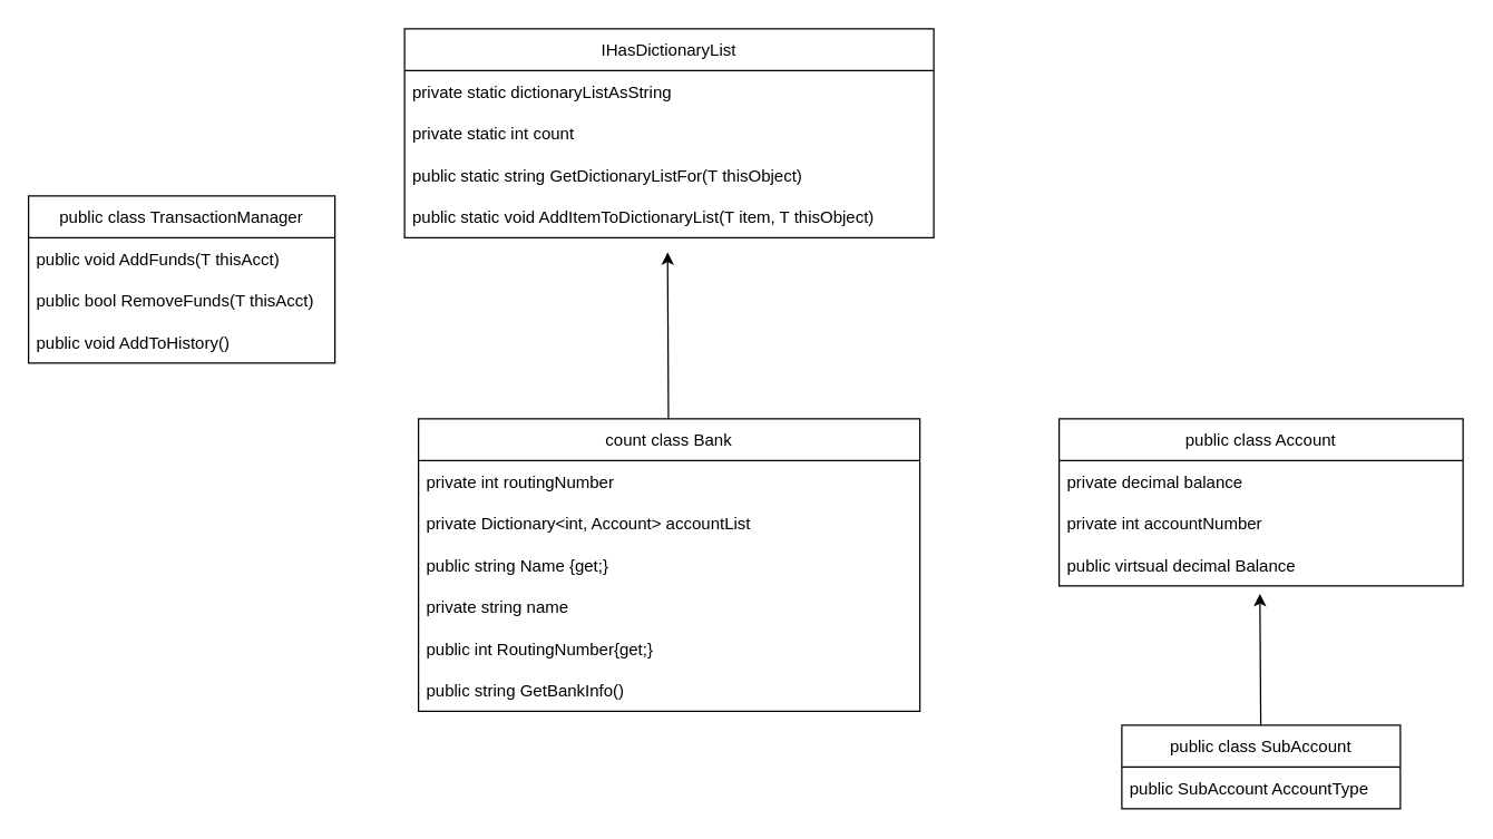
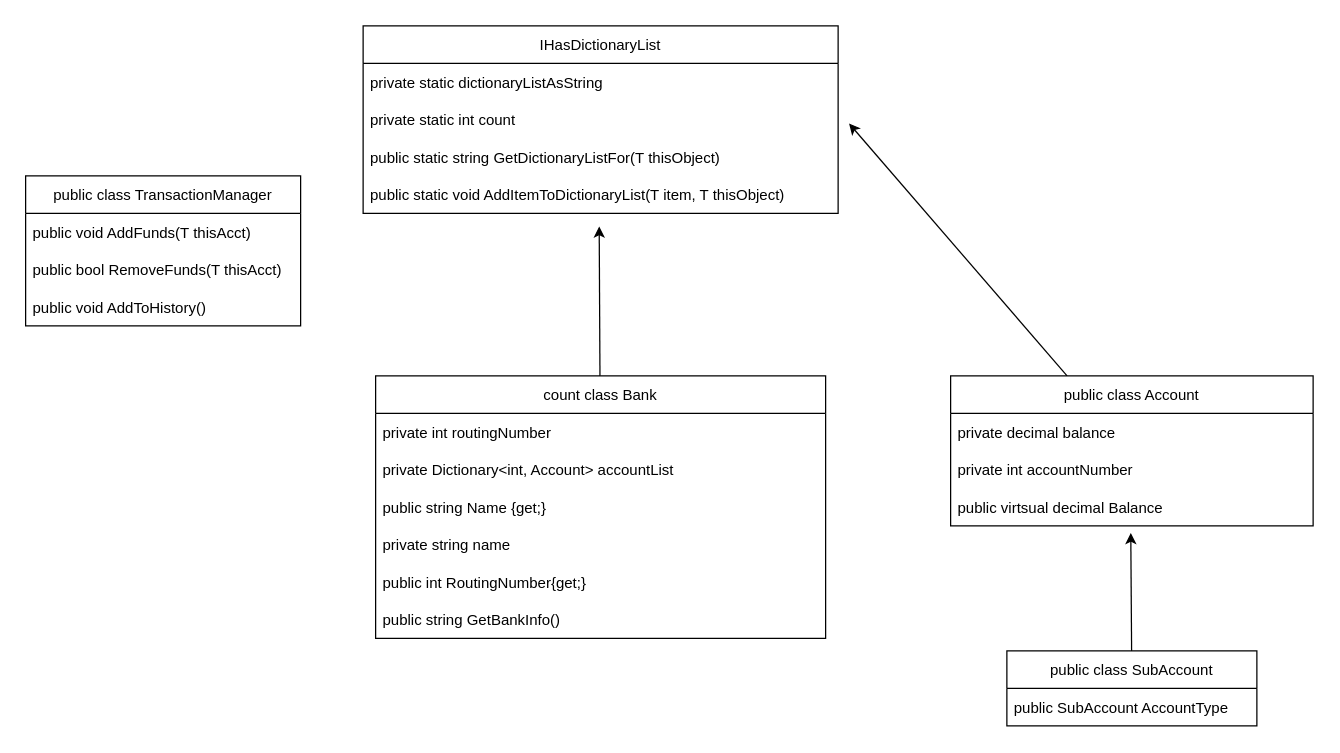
  <mxCell id="0" />
  <mxCell id="1" parent="0" />
  <mxCell id="2" style="edgeStyle=none;html=1;entryX=0.497;entryY=1.347;entryDx=0;entryDy=0;entryPerimeter=0;" edge="1" parent="1" source="3" target="14"><mxGeometry relative="1" as="geometry" /></mxCell>
  <mxCell id="3" value="count class Bank" style="swimlane;fontStyle=0;childLayout=stackLayout;horizontal=1;startSize=30;horizontalStack=0;resizeParent=1;resizeParentMax=0;resizeLast=0;collapsible=1;marginBottom=0;" vertex="1" parent="1"><mxGeometry x="300" y="300" width="360" height="210" as="geometry" /></mxCell>
  <mxCell id="4" value="private int routingNumber    " style="text;strokeColor=none;fillColor=none;align=left;verticalAlign=middle;spacingLeft=4;spacingRight=4;overflow=hidden;points=[[0,0.5],[1,0.5]];portConstraint=eastwest;rotatable=0;" vertex="1" parent="3"><mxGeometry y="30" width="360" height="30" as="geometry" /></mxCell>
  <mxCell id="5" value="private Dictionary&lt;int, Account&gt; accountList" style="text;align=left;verticalAlign=middle;spacingLeft=4;spacingRight=4;overflow=hidden;points=[[0,0.5],[1,0.5]];portConstraint=eastwest;rotatable=0;" vertex="1" parent="3"><mxGeometry y="60" width="360" height="30" as="geometry" /></mxCell>
  <mxCell id="6" value="public string Name {get;}" style="text;strokeColor=none;fillColor=none;align=left;verticalAlign=middle;spacingLeft=4;spacingRight=4;overflow=hidden;points=[[0,0.5],[1,0.5]];portConstraint=eastwest;rotatable=0;" vertex="1" parent="3"><mxGeometry y="90" width="360" height="30" as="geometry" /></mxCell>
  <mxCell id="7" value="private string name" style="text;strokeColor=none;fillColor=none;align=left;verticalAlign=middle;spacingLeft=4;spacingRight=4;overflow=hidden;points=[[0,0.5],[1,0.5]];portConstraint=eastwest;rotatable=0;" vertex="1" parent="3"><mxGeometry y="120" width="360" height="30" as="geometry" /></mxCell>
  <mxCell id="8" value="public int RoutingNumber{get;}" style="text;strokeColor=none;fillColor=none;align=left;verticalAlign=middle;spacingLeft=4;spacingRight=4;overflow=hidden;points=[[0,0.5],[1,0.5]];portConstraint=eastwest;rotatable=0;" vertex="1" parent="3"><mxGeometry y="150" width="360" height="30" as="geometry" /></mxCell>
  <mxCell id="9" value="public string GetBankInfo()" style="text;strokeColor=none;fillColor=none;align=left;verticalAlign=middle;spacingLeft=4;spacingRight=4;overflow=hidden;points=[[0,0.5],[1,0.5]];portConstraint=eastwest;rotatable=0;" vertex="1" parent="3"><mxGeometry y="180" width="360" height="30" as="geometry" /></mxCell>
  <mxCell id="10" value="IHasDictionaryList" style="swimlane;fontStyle=0;childLayout=stackLayout;horizontal=1;startSize=30;horizontalStack=0;resizeParent=1;resizeParentMax=0;resizeLast=0;collapsible=1;marginBottom=0;" vertex="1" parent="1"><mxGeometry x="290" y="20" width="380" height="150" as="geometry" /></mxCell>
  <mxCell id="11" value="private static dictionaryListAsString" style="text;strokeColor=none;fillColor=none;align=left;verticalAlign=middle;spacingLeft=4;spacingRight=4;overflow=hidden;points=[[0,0.5],[1,0.5]];portConstraint=eastwest;rotatable=0;" vertex="1" parent="10"><mxGeometry y="30" width="380" height="30" as="geometry" /></mxCell>
  <mxCell id="12" value="private static int count" style="text;strokeColor=none;fillColor=none;align=left;verticalAlign=middle;spacingLeft=4;spacingRight=4;overflow=hidden;points=[[0,0.5],[1,0.5]];portConstraint=eastwest;rotatable=0;" vertex="1" parent="10"><mxGeometry y="60" width="380" height="30" as="geometry" /></mxCell>
  <mxCell id="13" value="public static string GetDictionaryListFor(T thisObject)" style="text;strokeColor=none;fillColor=none;align=left;verticalAlign=middle;spacingLeft=4;spacingRight=4;overflow=hidden;points=[[0,0.5],[1,0.5]];portConstraint=eastwest;rotatable=0;" vertex="1" parent="10"><mxGeometry y="90" width="380" height="30" as="geometry" /></mxCell>
  <mxCell id="14" value="public static void AddItemToDictionaryList(T item, T thisObject)" style="text;strokeColor=none;fillColor=none;align=left;verticalAlign=middle;spacingLeft=4;spacingRight=4;overflow=hidden;points=[[0,0.5],[1,0.5]];portConstraint=eastwest;rotatable=0;" vertex="1" parent="10"><mxGeometry y="120" width="380" height="30" as="geometry" /></mxCell>
+ <mxCell id="15" style="edgeStyle=none;html=1;entryX=1.023;entryY=0.602;entryDx=0;entryDy=0;entryPerimeter=0;" edge="1" parent="1" source="16" target="12"><mxGeometry relative="1" as="geometry" /></mxCell>
  <mxCell id="16" value="public class Account" style="swimlane;fontStyle=0;childLayout=stackLayout;horizontal=1;startSize=30;horizontalStack=0;resizeParent=1;resizeParentMax=0;resizeLast=0;collapsible=1;marginBottom=0;" vertex="1" parent="1"><mxGeometry x="760" y="300" width="290" height="120" as="geometry" /></mxCell>
  <mxCell id="17" value="private decimal balance" style="text;strokeColor=none;fillColor=none;align=left;verticalAlign=middle;spacingLeft=4;spacingRight=4;overflow=hidden;points=[[0,0.5],[1,0.5]];portConstraint=eastwest;rotatable=0;" vertex="1" parent="16"><mxGeometry y="30" width="290" height="30" as="geometry" /></mxCell>
  <mxCell id="18" value="private int accountNumber" style="text;strokeColor=none;fillColor=none;align=left;verticalAlign=middle;spacingLeft=4;spacingRight=4;overflow=hidden;points=[[0,0.5],[1,0.5]];portConstraint=eastwest;rotatable=0;" vertex="1" parent="16"><mxGeometry y="60" width="290" height="30" as="geometry" /></mxCell>
  <mxCell id="19" value="public virtsual decimal Balance" style="text;strokeColor=none;fillColor=none;align=left;verticalAlign=middle;spacingLeft=4;spacingRight=4;overflow=hidden;points=[[0,0.5],[1,0.5]];portConstraint=eastwest;rotatable=0;" vertex="1" parent="16"><mxGeometry y="90" width="290" height="30" as="geometry" /></mxCell>
  <mxCell id="20" style="edgeStyle=none;html=1;entryX=0.497;entryY=1.19;entryDx=0;entryDy=0;entryPerimeter=0;" edge="1" parent="1" source="21" target="19"><mxGeometry relative="1" as="geometry" /></mxCell>
  <mxCell id="21" value="public class SubAccount" style="swimlane;fontStyle=0;childLayout=stackLayout;horizontal=1;startSize=30;horizontalStack=0;resizeParent=1;resizeParentMax=0;resizeLast=0;collapsible=1;marginBottom=0;" vertex="1" parent="1"><mxGeometry x="805" y="520" width="200" height="60" as="geometry" /></mxCell>
  <mxCell id="22" value="public SubAccount AccountType" style="text;strokeColor=none;fillColor=none;align=left;verticalAlign=middle;spacingLeft=4;spacingRight=4;overflow=hidden;points=[[0,0.5],[1,0.5]];portConstraint=eastwest;rotatable=0;" vertex="1" parent="21"><mxGeometry y="30" width="200" height="30" as="geometry" /></mxCell>
  <mxCell id="23" value="public class TransactionManager" style="swimlane;fontStyle=0;childLayout=stackLayout;horizontal=1;startSize=30;horizontalStack=0;resizeParent=1;resizeParentMax=0;resizeLast=0;collapsible=1;marginBottom=0;" vertex="1" parent="1"><mxGeometry x="20" width="220" height="120" as="geometry" y="140" /></mxCell>
  <mxCell id="24" value="public void AddFunds(T thisAcct)" style="text;strokeColor=none;fillColor=none;align=left;verticalAlign=middle;spacingLeft=4;spacingRight=4;overflow=hidden;points=[[0,0.5],[1,0.5]];portConstraint=eastwest;rotatable=0;" vertex="1" parent="23"><mxGeometry y="30" width="220" height="30" as="geometry" /></mxCell>
  <mxCell id="25" value="public bool RemoveFunds(T thisAcct)" style="text;strokeColor=none;fillColor=none;align=left;verticalAlign=middle;spacingLeft=4;spacingRight=4;overflow=hidden;points=[[0,0.5],[1,0.5]];portConstraint=eastwest;rotatable=0;" vertex="1" parent="23"><mxGeometry y="60" width="220" height="30" as="geometry" /></mxCell>
  <mxCell id="26" value="public void AddToHistory()" style="text;strokeColor=none;fillColor=none;align=left;verticalAlign=middle;spacingLeft=4;spacingRight=4;overflow=hidden;points=[[0,0.5],[1,0.5]];portConstraint=eastwest;rotatable=0;" vertex="1" parent="23"><mxGeometry y="90" width="220" height="30" as="geometry" /></mxCell>
